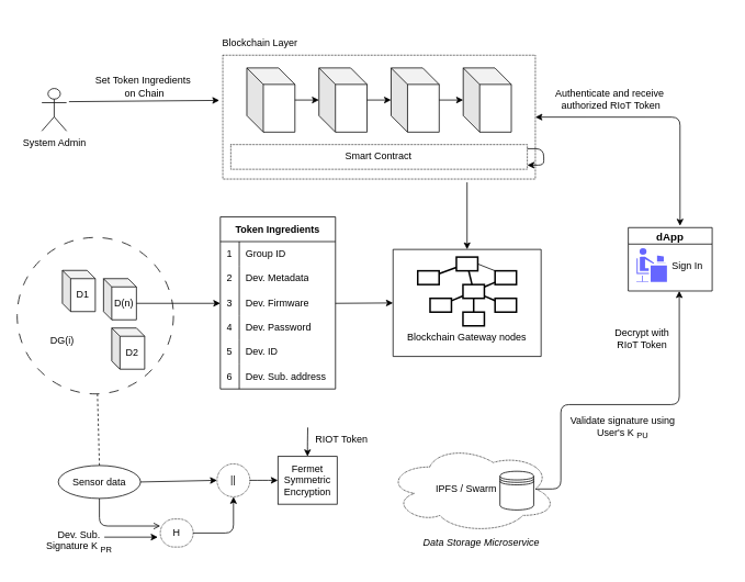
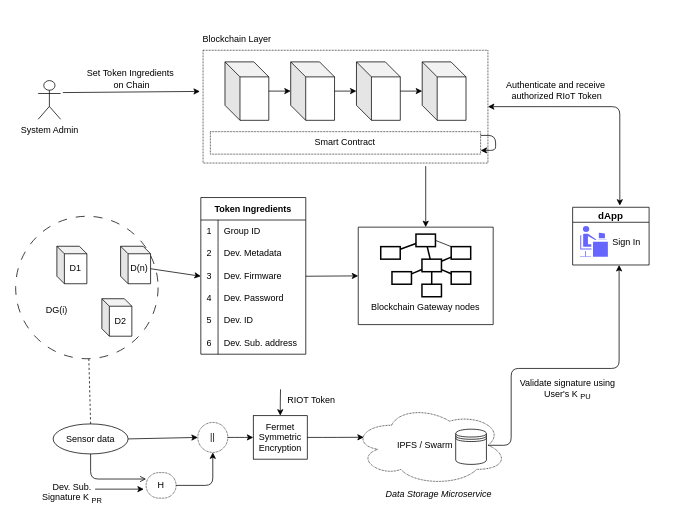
  <mxCell id="0" />
  <mxCell id="1" parent="0" />
  <mxCell id="2" style="edgeStyle=none;html=1;exitX=0;exitY=0;exitDx=40;exitDy=30;exitPerimeter=0;entryX=0;entryY=0.5;entryDx=0;entryDy=0;" parent="1" source="88" target="12" edge="1"><mxGeometry relative="1" as="geometry"><mxPoint x="190" y="393" as="targetPoint" /></mxGeometry></mxCell>
  <mxCell id="3" style="edgeStyle=orthogonalEdgeStyle;html=1;exitX=0.5;exitY=1;exitDx=0;exitDy=0;startArrow=none;startFill=0;endArrow=open;endFill=1;entryX=0;entryY=0.25;entryDx=0;entryDy=0;" parent="1" source="4" target="42" edge="1"><mxGeometry relative="1" as="geometry"><mxPoint x="65.692" y="693" as="targetPoint" /></mxGeometry></mxCell>
  <mxCell id="4" value="&lt;font color=&quot;#000000&quot;&gt;Sensor data&lt;/font&gt;" style="ellipse;whiteSpace=wrap;html=1;fillStyle=auto;fontColor=#f3ecec;fillColor=none;" parent="1" vertex="1"><mxGeometry x="70" y="565" width="100" height="40" as="geometry" /></mxCell>
  <mxCell id="5" value="Token Ingredients" style="shape=table;startSize=30;container=1;collapsible=0;childLayout=tableLayout;fixedRows=1;rowLines=0;fontStyle=1;" parent="1" vertex="1"><mxGeometry x="267" y="263" width="140" height="209" as="geometry" /></mxCell>
  <mxCell id="6" value="" style="shape=tableRow;horizontal=0;startSize=0;swimlaneHead=0;swimlaneBody=0;top=0;left=0;bottom=0;right=0;collapsible=0;dropTarget=0;fillColor=none;points=[[0,0.5],[1,0.5]];portConstraint=eastwest;" parent="5" vertex="1"><mxGeometry y="30" width="140" height="30" as="geometry" /></mxCell>
  <mxCell id="7" value="1" style="shape=partialRectangle;html=1;whiteSpace=wrap;connectable=0;fillColor=none;top=0;left=0;bottom=0;right=0;overflow=hidden;pointerEvents=1;" parent="6" vertex="1"><mxGeometry width="23" height="30" as="geometry"><mxRectangle width="23" height="30" as="alternateBounds" /></mxGeometry></mxCell>
  <mxCell id="8" value="Group ID" style="shape=partialRectangle;html=1;whiteSpace=wrap;connectable=0;fillColor=none;top=0;left=0;bottom=0;right=0;align=left;spacingLeft=6;overflow=hidden;" parent="6" vertex="1"><mxGeometry x="23" width="117" height="30" as="geometry"><mxRectangle width="117" height="30" as="alternateBounds" /></mxGeometry></mxCell>
  <mxCell id="9" value="" style="shape=tableRow;horizontal=0;startSize=0;swimlaneHead=0;swimlaneBody=0;top=0;left=0;bottom=0;right=0;collapsible=0;dropTarget=0;fillColor=none;points=[[0,0.5],[1,0.5]];portConstraint=eastwest;" parent="5" vertex="1"><mxGeometry y="60" width="140" height="30" as="geometry" /></mxCell>
  <mxCell id="10" value="2" style="shape=partialRectangle;html=1;whiteSpace=wrap;connectable=0;fillColor=none;top=0;left=0;bottom=0;right=0;overflow=hidden;" parent="9" vertex="1"><mxGeometry width="23" height="30" as="geometry"><mxRectangle width="23" height="30" as="alternateBounds" /></mxGeometry></mxCell>
  <mxCell id="11" value="Dev. Metadata" style="shape=partialRectangle;html=1;whiteSpace=wrap;connectable=0;fillColor=none;top=0;left=0;bottom=0;right=0;align=left;spacingLeft=6;overflow=hidden;" parent="9" vertex="1"><mxGeometry x="23" width="117" height="30" as="geometry"><mxRectangle width="117" height="30" as="alternateBounds" /></mxGeometry></mxCell>
  <mxCell id="12" value="" style="shape=tableRow;horizontal=0;startSize=0;swimlaneHead=0;swimlaneBody=0;top=0;left=0;bottom=0;right=0;collapsible=0;dropTarget=0;fillColor=none;points=[[0,0.5],[1,0.5]];portConstraint=eastwest;" parent="5" vertex="1"><mxGeometry y="90" width="140" height="30" as="geometry" /></mxCell>
  <mxCell id="13" value="3" style="shape=partialRectangle;html=1;whiteSpace=wrap;connectable=0;fillColor=none;top=0;left=0;bottom=0;right=0;overflow=hidden;" parent="12" vertex="1"><mxGeometry width="23" height="30" as="geometry"><mxRectangle width="23" height="30" as="alternateBounds" /></mxGeometry></mxCell>
  <mxCell id="14" value="Dev. Firmware" style="shape=partialRectangle;html=1;whiteSpace=wrap;connectable=0;fillColor=none;top=0;left=0;bottom=0;right=0;align=left;spacingLeft=6;overflow=hidden;" parent="12" vertex="1"><mxGeometry x="23" width="117" height="30" as="geometry"><mxRectangle width="117" height="30" as="alternateBounds" /></mxGeometry></mxCell>
  <mxCell id="15" style="shape=tableRow;horizontal=0;startSize=0;swimlaneHead=0;swimlaneBody=0;top=0;left=0;bottom=0;right=0;collapsible=0;dropTarget=0;fillColor=none;points=[[0,0.5],[1,0.5]];portConstraint=eastwest;" parent="5" vertex="1"><mxGeometry y="120" width="140" height="29" as="geometry" /></mxCell>
  <mxCell id="16" value="4" style="shape=partialRectangle;html=1;whiteSpace=wrap;connectable=0;fillColor=none;top=0;left=0;bottom=0;right=0;overflow=hidden;" parent="15" vertex="1"><mxGeometry width="23" height="29" as="geometry"><mxRectangle width="23" height="29" as="alternateBounds" /></mxGeometry></mxCell>
  <mxCell id="17" value="Dev. Password" style="shape=partialRectangle;html=1;whiteSpace=wrap;connectable=0;fillColor=none;top=0;left=0;bottom=0;right=0;align=left;spacingLeft=6;overflow=hidden;" parent="15" vertex="1"><mxGeometry x="23" width="117" height="29" as="geometry"><mxRectangle width="117" height="29" as="alternateBounds" /></mxGeometry></mxCell>
  <mxCell id="18" style="shape=tableRow;horizontal=0;startSize=0;swimlaneHead=0;swimlaneBody=0;top=0;left=0;bottom=0;right=0;collapsible=0;dropTarget=0;fillColor=none;points=[[0,0.5],[1,0.5]];portConstraint=eastwest;" parent="5" vertex="1"><mxGeometry y="149" width="140" height="30" as="geometry" /></mxCell>
  <mxCell id="19" value="5" style="shape=partialRectangle;html=1;whiteSpace=wrap;connectable=0;fillColor=none;top=0;left=0;bottom=0;right=0;overflow=hidden;" parent="18" vertex="1"><mxGeometry width="23" height="30" as="geometry"><mxRectangle width="23" height="30" as="alternateBounds" /></mxGeometry></mxCell>
  <mxCell id="20" value="Dev. ID" style="shape=partialRectangle;html=1;whiteSpace=wrap;connectable=0;fillColor=none;top=0;left=0;bottom=0;right=0;align=left;spacingLeft=6;overflow=hidden;" parent="18" vertex="1"><mxGeometry x="23" width="117" height="30" as="geometry"><mxRectangle width="117" height="30" as="alternateBounds" /></mxGeometry></mxCell>
  <mxCell id="21" style="shape=tableRow;horizontal=0;startSize=0;swimlaneHead=0;swimlaneBody=0;top=0;left=0;bottom=0;right=0;collapsible=0;dropTarget=0;fillColor=none;points=[[0,0.5],[1,0.5]];portConstraint=eastwest;" parent="5" vertex="1"><mxGeometry y="179" width="140" height="30" as="geometry" /></mxCell>
  <mxCell id="22" value="6" style="shape=partialRectangle;html=1;whiteSpace=wrap;connectable=0;fillColor=none;top=0;left=0;bottom=0;right=0;overflow=hidden;" parent="21" vertex="1"><mxGeometry width="23" height="30" as="geometry"><mxRectangle width="23" height="30" as="alternateBounds" /></mxGeometry></mxCell>
  <mxCell id="23" value="Dev. Sub. address" style="shape=partialRectangle;html=1;whiteSpace=wrap;connectable=0;fillColor=none;top=0;left=0;bottom=0;right=0;align=left;spacingLeft=6;overflow=hidden;" parent="21" vertex="1"><mxGeometry x="23" width="117" height="30" as="geometry"><mxRectangle width="117" height="30" as="alternateBounds" /></mxGeometry></mxCell>
  <mxCell id="24" style="edgeStyle=none;html=1;strokeColor=#000000;fontColor=#000000;entryX=-0.011;entryY=0.365;entryDx=0;entryDy=0;entryPerimeter=0;" parent="1" target="30" edge="1"><mxGeometry relative="1" as="geometry"><mxPoint x="260" y="23" as="targetPoint" /><mxPoint x="83" y="123" as="sourcePoint" /></mxGeometry></mxCell>
  <mxCell id="25" value="System Admin" style="shape=umlActor;verticalLabelPosition=bottom;verticalAlign=top;html=1;outlineConnect=0;" parent="1" vertex="1"><mxGeometry x="50" y="107" width="30" height="51.67" as="geometry" /></mxCell>
  <mxCell id="26" value="&lt;font color=&quot;#000000&quot;&gt;Authenticate and receive&lt;br&gt;&amp;nbsp;authorized RIoT Token&lt;/font&gt;" style="text;html=1;align=center;verticalAlign=middle;resizable=0;points=[];autosize=1;strokeColor=none;fillColor=none;fontColor=#FFFFFF;" parent="1" vertex="1"><mxGeometry x="665" y="99" width="150" height="41" as="geometry" /></mxCell>
- <mxCell id="27" value="Decrypt with RIoT Token" style="text;html=1;strokeColor=none;fillColor=none;align=center;verticalAlign=middle;whiteSpace=wrap;rounded=0;dashed=1;dashPattern=1 1;" parent="1" vertex="1"><mxGeometry x="735" y="396" width="90" height="30" as="geometry" /></mxCell>
  <mxCell id="28" value="" style="group;" parent="1" vertex="1" connectable="0"><mxGeometry x="270" y="20" width="380" height="234" as="geometry" /></mxCell>
  <mxCell id="29" value="&lt;font color=&quot;#000000&quot;&gt;Blockchain Layer&lt;/font&gt;" style="text;html=1;strokeColor=none;fillColor=none;align=center;verticalAlign=middle;whiteSpace=wrap;rounded=0;dashed=1;dashPattern=1 1;labelBackgroundColor=none;fillStyle=dots;fontColor=#FFFFFF;" parent="28" vertex="1"><mxGeometry x="-12.667" y="9" width="116.923" height="46.539" as="geometry" /></mxCell>
  <mxCell id="30" value="" style="rounded=0;whiteSpace=wrap;html=1;dashed=1;dashPattern=1 1;" parent="28" vertex="1"><mxGeometry y="46.54" width="380" height="150.46" as="geometry" /></mxCell>
  <mxCell id="31" value="Smart Contract" style="text;html=1;strokeColor=none;fillColor=none;align=center;verticalAlign=middle;whiteSpace=wrap;rounded=0;" parent="28" vertex="1"><mxGeometry x="136.41" y="146.861" width="107.179" height="46.539" as="geometry" /></mxCell>
  <mxCell id="32" value="" style="shape=cube;whiteSpace=wrap;html=1;boundedLbl=1;backgroundOutline=1;darkOpacity=0.05;darkOpacity2=0.1;size=20;" parent="28" vertex="1"><mxGeometry x="29.231" y="62.05" width="58.462" height="77.95" as="geometry" /></mxCell>
  <mxCell id="33" value="" style="shape=cube;whiteSpace=wrap;html=1;boundedLbl=1;backgroundOutline=1;darkOpacity=0.05;darkOpacity2=0.1;size=20;" parent="28" vertex="1"><mxGeometry x="116.923" y="62.05" width="58.462" height="77.95" as="geometry" /></mxCell>
  <mxCell id="34" value="" style="edgeStyle=none;html=1;" parent="28" source="32" target="33" edge="1"><mxGeometry relative="1" as="geometry" /></mxCell>
  <mxCell id="35" value="" style="shape=cube;whiteSpace=wrap;html=1;boundedLbl=1;backgroundOutline=1;darkOpacity=0.05;darkOpacity2=0.1;size=20;" parent="28" vertex="1"><mxGeometry x="204.615" y="62.05" width="58.462" height="77.95" as="geometry" /></mxCell>
  <mxCell id="36" value="" style="edgeStyle=none;html=1;" parent="28" source="33" target="35" edge="1"><mxGeometry relative="1" as="geometry" /></mxCell>
  <mxCell id="37" value="" style="shape=cube;whiteSpace=wrap;html=1;boundedLbl=1;backgroundOutline=1;darkOpacity=0.05;darkOpacity2=0.1;size=20;direction=east;" parent="28" vertex="1"><mxGeometry x="292.308" y="62.05" width="58.462" height="77.95" as="geometry" /></mxCell>
  <mxCell id="38" value="" style="edgeStyle=none;html=1;" parent="28" source="35" target="37" edge="1"><mxGeometry relative="1" as="geometry" /></mxCell>
  <mxCell id="39" value="" style="rounded=0;whiteSpace=wrap;html=1;dashed=1;dashPattern=1 1;fillColor=none;" parent="28" vertex="1"><mxGeometry x="9.744" y="155.13" width="360.513" height="30" as="geometry" /></mxCell>
  <mxCell id="40" style="edgeStyle=elbowEdgeStyle;html=1;startArrow=none;startFill=0;endArrow=classic;endFill=1;" parent="28" source="39" target="39" edge="1"><mxGeometry relative="1" as="geometry" /></mxCell>
  <mxCell id="41" style="html=1;exitX=1;exitY=0.5;exitDx=0;exitDy=0;entryX=0.5;entryY=1;entryDx=0;entryDy=0;startArrow=none;startFill=0;endArrow=classic;endFill=1;" parent="1" source="42" target="47" edge="1"><mxGeometry relative="1" as="geometry"><mxPoint x="210" y="696" as="targetPoint" /><Array as="points"><mxPoint x="283" y="647" /></Array></mxGeometry></mxCell>
  <mxCell id="42" value="H" style="rounded=1;whiteSpace=wrap;html=1;dashed=1;dashPattern=1 1;fillColor=none;arcSize=50;" parent="1" vertex="1"><mxGeometry x="194" y="630" width="40" height="34" as="geometry" /></mxCell>
  <mxCell id="43" value="" style="endArrow=classic;html=1;" parent="1" edge="1"><mxGeometry width="50" height="50" relative="1" as="geometry"><mxPoint x="126" y="652" as="sourcePoint" /><mxPoint x="191" y="652" as="targetPoint" /></mxGeometry></mxCell>
  <mxCell id="44" value="Dev. Sub. Signature K &lt;sub&gt;PR&lt;/sub&gt;" style="text;html=1;strokeColor=none;fillColor=none;align=center;verticalAlign=middle;whiteSpace=wrap;rounded=0;dashed=1;dashPattern=1 1;" parent="1" vertex="1"><mxGeometry x="53" y="642" width="85" height="30" as="geometry" /></mxCell>
  <mxCell id="45" value="" style="endArrow=classic;html=1;exitX=1;exitY=0.5;exitDx=0;exitDy=0;entryX=0;entryY=0.5;entryDx=0;entryDy=0;" parent="1" source="4" target="47" edge="1"><mxGeometry width="50" height="50" relative="1" as="geometry"><mxPoint x="120" y="643" as="sourcePoint" /><mxPoint x="170" y="603" as="targetPoint" /></mxGeometry></mxCell>
  <mxCell id="46" style="edgeStyle=elbowEdgeStyle;html=1;entryX=0;entryY=0.5;entryDx=0;entryDy=0;startArrow=none;startFill=0;endArrow=classic;endFill=1;" parent="1" source="47" target="50" edge="1"><mxGeometry relative="1" as="geometry" /></mxCell>
  <mxCell id="47" value="||" style="ellipse;whiteSpace=wrap;html=1;aspect=fixed;dashed=1;dashPattern=1 1;fillColor=none;" parent="1" vertex="1"><mxGeometry x="263" y="563" width="40" height="40" as="geometry" /></mxCell>
+ <mxCell id="48" style="edgeStyle=orthogonalEdgeStyle;html=1;exitX=1;exitY=0.5;exitDx=0;exitDy=0;entryX=0.07;entryY=0.4;entryDx=0;entryDy=0;entryPerimeter=0;startArrow=none;startFill=0;elbow=vertical;" parent="1" source="50" target="54" edge="1"><mxGeometry relative="1" as="geometry" /></mxCell>
  <mxCell id="49" style="edgeStyle=orthogonalEdgeStyle;html=1;exitX=0.5;exitY=0;exitDx=0;exitDy=0;startArrow=classic;startFill=1;endArrow=none;endFill=0;elbow=vertical;" parent="1" source="50" edge="1"><mxGeometry relative="1" as="geometry"><mxPoint x="373.333" y="518.833" as="targetPoint" /></mxGeometry></mxCell>
  <mxCell id="50" value="Fermet Symmetric Encryption" style="rounded=0;whiteSpace=wrap;html=1;dashed=0;dashPattern=1 1;fillColor=none;" parent="1" vertex="1"><mxGeometry x="337" y="554" width="72" height="58" as="geometry" /></mxCell>
  <mxCell id="51" value="&amp;nbsp;RIOT Token" style="text;html=1;strokeColor=none;fillColor=none;align=center;verticalAlign=middle;whiteSpace=wrap;rounded=0;dashed=1;dashPattern=1 1;" parent="1" vertex="1"><mxGeometry x="333" y="519" width="160" height="30" as="geometry" /></mxCell>
  <mxCell id="52" value="" style="endArrow=none;dashed=1;html=1;exitX=0.5;exitY=0;exitDx=0;exitDy=0;" parent="1" source="4" target="85" edge="1"><mxGeometry width="50" height="50" relative="1" as="geometry"><mxPoint x="50" y="563" as="sourcePoint" /><mxPoint x="100" y="513" as="targetPoint" /></mxGeometry></mxCell>
  <mxCell id="53" style="edgeStyle=orthogonalEdgeStyle;html=1;exitX=0.875;exitY=0.5;exitDx=0;exitDy=0;exitPerimeter=0;entryX=0.5;entryY=1;entryDx=0;entryDy=0;elbow=vertical;" parent="1" source="54" target="81" edge="1"><mxGeometry relative="1" as="geometry"><Array as="points"><mxPoint x="681" y="594" /><mxPoint x="681" y="491" /><mxPoint x="825" y="491" /></Array></mxGeometry></mxCell>
  <mxCell id="54" value="IPFS / Swarm&amp;nbsp; &amp;nbsp;&amp;nbsp;" style="ellipse;shape=cloud;whiteSpace=wrap;html=1;dashed=1;dashPattern=1 1;fillColor=none;" parent="1" vertex="1"><mxGeometry x="470" y="540" width="206" height="107" as="geometry" /></mxCell>
  <mxCell id="55" value="&lt;font color=&quot;#ffffff&quot;&gt;DB&lt;/font&gt;" style="shape=datastore;whiteSpace=wrap;html=1;fillStyle=auto;strokeColor=default;fontSize=20;fontColor=#FF0000;fillColor=none;gradientColor=none;" parent="1" vertex="1"><mxGeometry x="607" y="572" width="41" height="47" as="geometry" /></mxCell>
  <mxCell id="56" value="&lt;i style=&quot;border-color: rgb(0, 0, 0); font-family: Helvetica; font-size: 12px; font-variant-ligatures: normal; font-variant-caps: normal; font-weight: 400; letter-spacing: normal; orphans: 2; text-align: center; text-indent: 0px; text-transform: none; widows: 2; word-spacing: 0px; -webkit-text-stroke-width: 0px; text-decoration-thickness: initial; text-decoration-style: initial; text-decoration-color: initial;&quot;&gt;&lt;font color=&quot;#000000&quot; style=&quot;border-color: rgb(0, 0, 0); font-size: 12px;&quot;&gt;Data Storage Microservice&lt;/font&gt;&lt;/i&gt;" style="text;whiteSpace=wrap;html=1;fontColor=#FFFFFF;" parent="1" vertex="1"><mxGeometry x="512" y="645" width="170" height="40" as="geometry" /></mxCell>
  <mxCell id="57" value="Validate signature using User's K &lt;sub&gt;PU&lt;/sub&gt;" style="text;html=1;strokeColor=none;fillColor=none;align=center;verticalAlign=middle;whiteSpace=wrap;rounded=0;dashed=1;dashPattern=1 1;" parent="1" vertex="1"><mxGeometry x="688" y="504" width="137" height="30" as="geometry" /></mxCell>
  <mxCell id="58" value="" style="group;" parent="1" vertex="1" connectable="0"><mxGeometry x="477" y="302.5" width="180" height="130" as="geometry" /></mxCell>
  <mxCell id="59" value="" style="swimlane;startSize=0;" parent="58" vertex="1"><mxGeometry width="180" height="130" as="geometry" /></mxCell>
  <mxCell id="60" value="Blockchain Gateway nodes" style="text;html=1;strokeColor=none;fillColor=none;align=center;verticalAlign=middle;whiteSpace=wrap;rounded=0;" parent="59" vertex="1"><mxGeometry x="10" y="92.857" width="160" height="27.857" as="geometry" /></mxCell>
  <mxCell id="61" value="" style="group;" parent="58" vertex="1" connectable="0"><mxGeometry x="30" y="9.286" width="120" height="83.571" as="geometry" /></mxCell>
  <mxCell id="62" style="edgeStyle=none;html=1;exitX=1;exitY=0.5;exitDx=0;exitDy=0;entryX=0;entryY=0;entryDx=0;entryDy=0;endArrow=none;endFill=0;" parent="61" source="63" target="65" edge="1"><mxGeometry relative="1" as="geometry" /></mxCell>
  <mxCell id="63" value="" style="strokeWidth=2;dashed=0;align=center;fontSize=8;shape=rect;fillColor=none;strokeColor=#000000;" parent="61" vertex="1"><mxGeometry x="47" width="26" height="16.714" as="geometry" /></mxCell>
  <mxCell id="64" value="" style="strokeWidth=2;dashed=0;align=center;fontSize=8;shape=rect;fillColor=none;strokeColor=#000000;" parent="61" vertex="1"><mxGeometry y="16.714" width="26" height="16.714" as="geometry" /></mxCell>
  <mxCell id="65" value="" style="strokeWidth=2;dashed=0;align=center;fontSize=8;shape=rect;fillColor=none;strokeColor=#000000;" parent="61" vertex="1"><mxGeometry x="94" y="16.714" width="26" height="16.714" as="geometry" /></mxCell>
  <mxCell id="66" value="" style="strokeWidth=2;dashed=0;align=center;fontSize=8;shape=rect;fillColor=none;strokeColor=#000000;" parent="61" vertex="1"><mxGeometry x="15" y="50.143" width="26" height="16.714" as="geometry" /></mxCell>
  <mxCell id="67" value="" style="strokeWidth=2;dashed=0;align=center;fontSize=8;shape=rect;fillColor=none;strokeColor=#000000;" parent="61" vertex="1"><mxGeometry x="94" y="50.143" width="26" height="16.714" as="geometry" /></mxCell>
  <mxCell id="68" value="" style="strokeWidth=2;dashed=0;align=center;fontSize=8;shape=rect;fillColor=none;strokeColor=#000000;" parent="61" vertex="1"><mxGeometry x="55" y="66.857" width="26" height="16.714" as="geometry" /></mxCell>
  <mxCell id="69" value="" style="strokeWidth=2;dashed=0;align=center;fontSize=8;shape=rect;fillColor=none;strokeColor=#000000;" parent="61" vertex="1"><mxGeometry x="55" y="33.429" width="26" height="16.714" as="geometry" /></mxCell>
  <mxCell id="70" value="" style="edgeStyle=none;endArrow=none;dashed=0;html=1;strokeWidth=2;" parent="61" source="69" target="63" edge="1"><mxGeometry relative="1" as="geometry" /></mxCell>
  <mxCell id="71" value="" style="edgeStyle=none;endArrow=none;dashed=0;html=1;strokeWidth=2;exitX=0;exitY=0.75;exitDx=0;exitDy=0;" parent="61" source="63" target="64" edge="1"><mxGeometry relative="1" as="geometry" /></mxCell>
  <mxCell id="72" value="" style="edgeStyle=none;endArrow=none;dashed=0;html=1;strokeWidth=2;" parent="61" source="69" target="65" edge="1"><mxGeometry relative="1" as="geometry" /></mxCell>
  <mxCell id="73" value="" style="edgeStyle=none;endArrow=none;dashed=0;html=1;strokeWidth=2;" parent="61" source="69" target="66" edge="1"><mxGeometry relative="1" as="geometry" /></mxCell>
  <mxCell id="74" value="" style="edgeStyle=none;endArrow=none;dashed=0;html=1;strokeWidth=2;" parent="61" source="69" target="67" edge="1"><mxGeometry relative="1" as="geometry" /></mxCell>
  <mxCell id="75" value="" style="edgeStyle=none;endArrow=none;dashed=0;html=1;strokeWidth=2;" parent="61" source="69" target="68" edge="1"><mxGeometry relative="1" as="geometry" /></mxCell>
  <mxCell id="76" style="edgeStyle=none;html=1;exitX=1;exitY=0.5;exitDx=0;exitDy=0;entryX=0;entryY=0.5;entryDx=0;entryDy=0;" parent="1" source="12" target="59" edge="1"><mxGeometry relative="1" as="geometry"><mxPoint x="479" y="338" as="targetPoint" /></mxGeometry></mxCell>
  <mxCell id="77" style="edgeStyle=none;html=1;entryX=0.5;entryY=0;entryDx=0;entryDy=0;" parent="1" target="59" edge="1"><mxGeometry relative="1" as="geometry"><mxPoint x="563" y="276" as="targetPoint" /><mxPoint x="567" y="221" as="sourcePoint" /></mxGeometry></mxCell>
  <mxCell id="78" value="&lt;span style=&quot;&quot;&gt;Set Token&amp;nbsp;&lt;/span&gt;&lt;span style=&quot;&quot;&gt;Ingredients&amp;nbsp;&lt;br&gt;&lt;/span&gt;&lt;span style=&quot;&quot;&gt;on Chain&lt;/span&gt;" style="text;strokeColor=none;align=center;fillColor=none;html=1;verticalAlign=middle;whiteSpace=wrap;rounded=0;" parent="1" vertex="1"><mxGeometry x="103" y="90" width="144" height="30" as="geometry" /></mxCell>
  <mxCell id="79" value="" style="group" parent="1" vertex="1" connectable="0"><mxGeometry x="763" y="263" width="120" height="90" as="geometry" /></mxCell>
  <mxCell id="80" value="dApp" style="swimlane;fillStyle=solid;strokeColor=default;fontSize=13;fontColor=#000000;fillColor=none;gradientColor=none;startSize=20;container=0;" parent="79" vertex="1"><mxGeometry y="13" width="102" height="77" as="geometry" /></mxCell>
  <mxCell id="81" value="&lt;font style=&quot;font-size: 12px;&quot;&gt;&lt;br&gt;&lt;/font&gt;" style="text;html=1;strokeColor=none;fillColor=none;align=center;verticalAlign=middle;whiteSpace=wrap;rounded=0;fillStyle=solid;fontSize=22;fontColor=#FF0000;" parent="79" vertex="1"><mxGeometry x="3.93" y="20" width="116.07" height="70" as="geometry" /></mxCell>
  <mxCell id="82" value="" style="shape=mxgraph.cisco.people.androgenous_person;html=1;pointerEvents=1;dashed=0;fillColor=#6666FF;strokeColor=#ffffff;strokeWidth=2;verticalLabelPosition=bottom;verticalAlign=top;align=center;outlineConnect=0;fillStyle=solid;fontSize=22;fontColor=#000000;" parent="79" vertex="1"><mxGeometry x="8.85" y="37" width="39.15" height="43" as="geometry" /></mxCell>
  <mxCell id="83" value="&lt;font color=&quot;#000000&quot;&gt;Sign In&lt;/font&gt;" style="text;html=1;strokeColor=none;fillColor=none;align=center;verticalAlign=middle;whiteSpace=wrap;rounded=0;dashed=1;dashPattern=1 1;labelBackgroundColor=none;fillStyle=dots;fontColor=#FFFFFF;" parent="79" vertex="1"><mxGeometry x="42" y="40" width="60" height="40" as="geometry" /></mxCell>
  <mxCell id="84" value="" style="group" parent="1" vertex="1" connectable="0"><mxGeometry x="20" y="288" width="190" height="190" as="geometry" /></mxCell>
  <mxCell id="85" value="" style="ellipse;whiteSpace=wrap;html=1;aspect=fixed;dashed=1;dashPattern=12 12;fillColor=none;" parent="84" vertex="1"><mxGeometry width="190" height="190" as="geometry" /></mxCell>
  <mxCell id="86" value="D1" style="shape=cube;whiteSpace=wrap;html=1;boundedLbl=1;backgroundOutline=1;darkOpacity=0.05;darkOpacity2=0.1;size=10;fillColor=none;" parent="84" vertex="1"><mxGeometry x="55" y="40" width="40" height="50" as="geometry" /></mxCell>
  <mxCell id="87" value="D2" style="shape=cube;whiteSpace=wrap;html=1;boundedLbl=1;backgroundOutline=1;darkOpacity=0.05;darkOpacity2=0.1;size=10;fillColor=none;" parent="84" vertex="1"><mxGeometry x="115" y="110" width="40" height="50" as="geometry" /></mxCell>
- <mxCell id="88" value="D(n)" style="shape=cube;whiteSpace=wrap;html=1;boundedLbl=1;backgroundOutline=1;darkOpacity=0.05;darkOpacity2=0.1;size=10;fillColor=none;" parent="84" vertex="1"><mxGeometry x="105" y="50" width="40" height="50" as="geometry" /></mxCell>
+ <mxCell id="88" value="D(n)" style="shape=cube;whiteSpace=wrap;html=1;boundedLbl=1;backgroundOutline=1;darkOpacity=0.05;darkOpacity2=0.1;size=10;fillColor=none;" parent="84" vertex="1"><mxGeometry x="140" y="40" width="40" height="50" as="geometry" /></mxCell>
  <mxCell id="89" value="DG(i)" style="text;html=1;strokeColor=none;fillColor=none;align=center;verticalAlign=middle;whiteSpace=wrap;rounded=0;dashed=1;dashPattern=12 12;" parent="84" vertex="1"><mxGeometry x="25" y="110" width="60" height="30" as="geometry" /></mxCell>
  <mxCell id="90" style="edgeStyle=orthogonalEdgeStyle;html=1;exitX=1;exitY=0.5;exitDx=0;exitDy=0;entryX=0.617;entryY=-0.028;entryDx=0;entryDy=0;entryPerimeter=0;elbow=vertical;startArrow=classic;startFill=1;" parent="1" source="30" target="80" edge="1"><mxGeometry relative="1" as="geometry"><Array as="points"><mxPoint x="826" y="142" /></Array></mxGeometry></mxCell>
